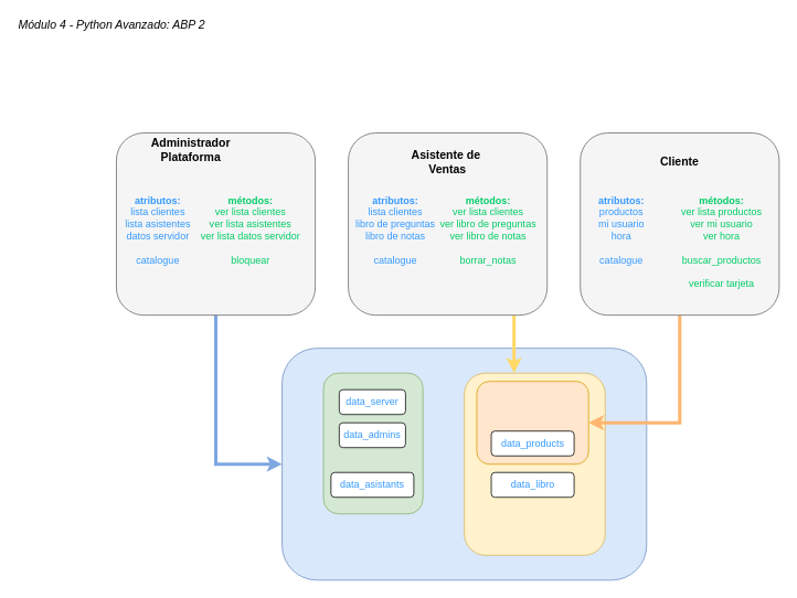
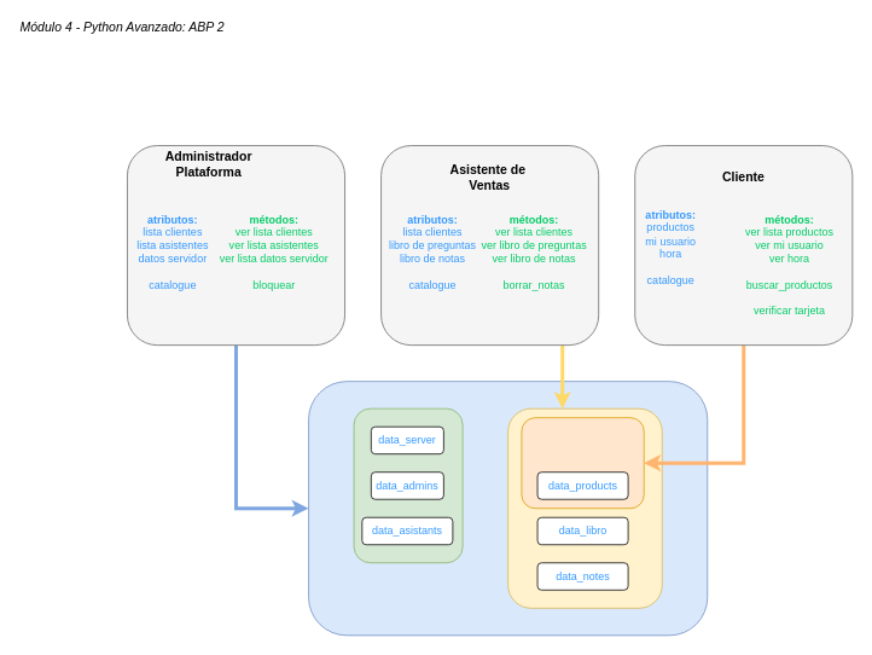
  <mxCell id="0" />
  <mxCell id="1" parent="0" />
  <mxCell id="2" value="&lt;div style=&quot;color: rgb(51 , 153 , 255) ; text-align: left&quot;&gt;&lt;br&gt;&lt;/div&gt;" style="rounded=1;whiteSpace=wrap;html=1;fillColor=#dae8fc;strokeColor=#6c8ebf;" parent="1" vertex="1"><mxGeometry x="340" y="420" width="440" height="280" as="geometry" /></mxCell>
  <mxCell id="3" value="&lt;div style=&quot;color: rgb(51 , 153 , 255) ; text-align: left&quot;&gt;&lt;br&gt;&lt;/div&gt;" style="rounded=1;whiteSpace=wrap;html=1;fillColor=#fff2cc;strokeColor=#d6b656;" parent="1" vertex="1"><mxGeometry x="560" y="450" width="170" height="220" as="geometry" /></mxCell>
  <mxCell id="4" value="&lt;div style=&quot;color: rgb(51 , 153 , 255) ; text-align: left&quot;&gt;&lt;br&gt;&lt;/div&gt;" style="rounded=1;whiteSpace=wrap;html=1;fillColor=#ffe6cc;strokeColor=#d79b00;" parent="1" vertex="1"><mxGeometry x="575" y="460" width="135" height="100" as="geometry" /></mxCell>
  <mxCell id="5" value="&lt;div style=&quot;color: rgb(51 , 153 , 255) ; text-align: left&quot;&gt;&lt;br&gt;&lt;/div&gt;" style="rounded=1;whiteSpace=wrap;html=1;fillColor=#d5e8d4;strokeColor=#82b366;" parent="1" vertex="1"><mxGeometry x="390" y="450" width="120" height="170" as="geometry" /></mxCell>
  <mxCell id="6" style="edgeStyle=orthogonalEdgeStyle;rounded=0;orthogonalLoop=1;jettySize=auto;html=1;entryX=0;entryY=0.5;entryDx=0;entryDy=0;strokeColor=#7EA6E0;strokeWidth=4;" parent="1" source="7" target="2" edge="1"><mxGeometry relative="1" as="geometry" /></mxCell>
  <mxCell id="7" value="" style="rounded=1;whiteSpace=wrap;html=1;fillColor=#f5f5f5;strokeColor=#666666;fontColor=#333333;fontStyle=1;fontSize=14;" parent="1" vertex="1"><mxGeometry x="140" y="160" width="240" height="220" as="geometry" /></mxCell>
  <mxCell id="8" value="Administrador Plataforma" style="text;html=1;strokeColor=none;fillColor=none;align=center;verticalAlign=middle;whiteSpace=wrap;rounded=0;fontStyle=1;fontSize=14;" parent="1" vertex="1"><mxGeometry x="155" y="165" width="150" height="30" as="geometry" /></mxCell>
  <mxCell id="9" value="&lt;div style=&quot;text-align: center&quot;&gt;&lt;font face=&quot;helvetica&quot;&gt;&lt;b&gt;atributos:&lt;/b&gt;&lt;/font&gt;&lt;/div&gt;&lt;div style=&quot;text-align: center&quot;&gt;&lt;font face=&quot;helvetica&quot;&gt;lista clientes&lt;/font&gt;&lt;/div&gt;&lt;div style=&quot;text-align: center&quot;&gt;&lt;font face=&quot;helvetica&quot;&gt;lista asistentes&lt;/font&gt;&lt;/div&gt;&lt;div style=&quot;text-align: center&quot;&gt;&lt;font face=&quot;helvetica&quot;&gt;datos servidor&lt;/font&gt;&lt;/div&gt;&lt;div style=&quot;text-align: center&quot;&gt;&lt;font face=&quot;helvetica&quot;&gt;&lt;br&gt;&lt;/font&gt;&lt;/div&gt;&lt;div style=&quot;text-align: center&quot;&gt;&lt;font face=&quot;helvetica&quot;&gt;catalogue&lt;br&gt;&lt;/font&gt;&lt;/div&gt;" style="text;whiteSpace=wrap;html=1;fontColor=#3399FF;" parent="1" vertex="1"><mxGeometry x="149" y="228" width="90" height="112" as="geometry" /></mxCell>
  <mxCell id="10" value="&lt;div style=&quot;text-align: center&quot;&gt;&lt;font face=&quot;helvetica&quot;&gt;&lt;b&gt;métodos:&lt;/b&gt;&lt;/font&gt;&lt;/div&gt;&lt;div style=&quot;text-align: center&quot;&gt;&lt;font face=&quot;helvetica&quot;&gt;ver lista clientes&lt;/font&gt;&lt;/div&gt;&lt;div style=&quot;text-align: center&quot;&gt;&lt;font face=&quot;helvetica&quot;&gt;ver lista asistentes&lt;/font&gt;&lt;/div&gt;&lt;div style=&quot;text-align: center&quot;&gt;&lt;font face=&quot;helvetica&quot;&gt;ver lista datos servidor&lt;/font&gt;&lt;/div&gt;&lt;div style=&quot;text-align: center&quot;&gt;&lt;font face=&quot;helvetica&quot;&gt;&lt;br&gt;&lt;/font&gt;&lt;/div&gt;&lt;div style=&quot;text-align: center&quot;&gt;&lt;font face=&quot;helvetica&quot;&gt;bloquear&lt;br&gt;&lt;/font&gt;&lt;/div&gt;" style="text;whiteSpace=wrap;html=1;fontColor=#00CC66;" parent="1" vertex="1"><mxGeometry x="240" y="228" width="127" height="112" as="geometry" /></mxCell>
  <mxCell id="11" value="Módulo 4 - Python Avanzado: ABP 2" style="text;html=1;strokeColor=none;fillColor=none;align=left;verticalAlign=middle;whiteSpace=wrap;rounded=0;fontStyle=2;fontSize=14;" parent="1" vertex="1"><mxGeometry x="20" y="20" width="280" height="20" as="geometry" /></mxCell>
  <mxCell id="12" style="edgeStyle=orthogonalEdgeStyle;rounded=0;orthogonalLoop=1;jettySize=auto;html=1;strokeColor=#FFD966;strokeWidth=4;" parent="1" source="13" target="3" edge="1"><mxGeometry relative="1" as="geometry"><Array as="points"><mxPoint x="620" y="400" /><mxPoint x="620" y="400" /></Array></mxGeometry></mxCell>
  <mxCell id="13" value="" style="rounded=1;whiteSpace=wrap;html=1;fillColor=#f5f5f5;strokeColor=#666666;fontColor=#333333;fontStyle=1;fontSize=14;" parent="1" vertex="1"><mxGeometry x="420" y="160" width="240" height="220" as="geometry" /></mxCell>
  <mxCell id="14" value="Asistente de&amp;nbsp;&lt;br&gt;Ventas" style="text;html=1;strokeColor=none;fillColor=none;align=center;verticalAlign=middle;whiteSpace=wrap;rounded=0;fontStyle=1;fontSize=14;" parent="1" vertex="1"><mxGeometry x="465" y="180" width="150" height="30" as="geometry" /></mxCell>
  <mxCell id="15" value="&lt;div style=&quot;text-align: center&quot;&gt;&lt;font face=&quot;helvetica&quot;&gt;&lt;b&gt;atributos:&lt;/b&gt;&lt;/font&gt;&lt;/div&gt;&lt;div style=&quot;text-align: center&quot;&gt;&lt;font face=&quot;helvetica&quot;&gt;lista clientes&lt;/font&gt;&lt;/div&gt;&lt;div style=&quot;text-align: center&quot;&gt;&lt;font face=&quot;helvetica&quot;&gt;libro de preguntas&lt;/font&gt;&lt;/div&gt;&lt;div style=&quot;text-align: center&quot;&gt;&lt;font face=&quot;helvetica&quot;&gt;libro de notas&lt;/font&gt;&lt;/div&gt;&lt;div style=&quot;text-align: center&quot;&gt;&lt;font face=&quot;helvetica&quot;&gt;&lt;br&gt;&lt;/font&gt;&lt;/div&gt;&lt;div style=&quot;text-align: center&quot;&gt;&lt;font face=&quot;helvetica&quot;&gt;catalogue&lt;br&gt;&lt;/font&gt;&lt;/div&gt;" style="text;whiteSpace=wrap;html=1;fontColor=#3399FF;" parent="1" vertex="1"><mxGeometry x="427" y="228" width="110" height="112" as="geometry" /></mxCell>
  <mxCell id="16" value="&lt;div style=&quot;text-align: center&quot;&gt;&lt;font face=&quot;helvetica&quot;&gt;&lt;b&gt;métodos:&lt;/b&gt;&lt;/font&gt;&lt;/div&gt;&lt;div style=&quot;text-align: center&quot;&gt;&lt;font face=&quot;helvetica&quot;&gt;ver lista clientes&lt;/font&gt;&lt;/div&gt;&lt;div style=&quot;text-align: center&quot;&gt;&lt;font face=&quot;helvetica&quot;&gt;ver libro de preguntas&lt;/font&gt;&lt;/div&gt;&lt;div style=&quot;text-align: center&quot;&gt;&lt;font face=&quot;helvetica&quot;&gt;ver libro de notas&lt;/font&gt;&lt;/div&gt;&lt;div style=&quot;text-align: center&quot;&gt;&lt;font face=&quot;helvetica&quot;&gt;&lt;br&gt;&lt;/font&gt;&lt;/div&gt;&lt;div style=&quot;text-align: center&quot;&gt;&lt;font face=&quot;helvetica&quot;&gt;borrar_notas&lt;br&gt;&lt;/font&gt;&lt;/div&gt;" style="text;whiteSpace=wrap;html=1;fontColor=#00CC66;" parent="1" vertex="1"><mxGeometry x="529" y="228" width="127" height="112" as="geometry" /></mxCell>
  <mxCell id="17" style="edgeStyle=orthogonalEdgeStyle;rounded=0;orthogonalLoop=1;jettySize=auto;html=1;entryX=1;entryY=0.5;entryDx=0;entryDy=0;strokeColor=#FFB570;strokeWidth=4;" parent="1" source="18" target="4" edge="1"><mxGeometry relative="1" as="geometry" /></mxCell>
  <mxCell id="18" value="" style="rounded=1;whiteSpace=wrap;html=1;fillColor=#f5f5f5;strokeColor=#666666;fontColor=#333333;fontStyle=1;fontSize=14;" parent="1" vertex="1"><mxGeometry x="700" y="160" width="240" height="220" as="geometry" /></mxCell>
  <mxCell id="19" value="Cliente&lt;br&gt;" style="text;html=1;strokeColor=none;fillColor=none;align=center;verticalAlign=middle;whiteSpace=wrap;rounded=0;fontStyle=1;fontSize=14;" parent="1" vertex="1"><mxGeometry x="745" y="180" width="150" height="30" as="geometry" /></mxCell>
- <mxCell id="20" value="&lt;div style=&quot;text-align: center&quot;&gt;&lt;font face=&quot;helvetica&quot;&gt;&lt;b&gt;atributos:&lt;/b&gt;&lt;/font&gt;&lt;/div&gt;&lt;div style=&quot;text-align: center&quot;&gt;&lt;font face=&quot;helvetica&quot;&gt;productos&lt;/font&gt;&lt;/div&gt;&lt;div style=&quot;text-align: center&quot;&gt;&lt;font face=&quot;helvetica&quot;&gt;mi usuario&lt;/font&gt;&lt;/div&gt;&lt;div style=&quot;text-align: center&quot;&gt;&lt;font face=&quot;helvetica&quot;&gt;hora&lt;/font&gt;&lt;/div&gt;&lt;div style=&quot;text-align: center&quot;&gt;&lt;font face=&quot;helvetica&quot;&gt;&lt;br&gt;&lt;/font&gt;&lt;/div&gt;&lt;div style=&quot;text-align: center&quot;&gt;&lt;font face=&quot;helvetica&quot;&gt;catalogue&lt;br&gt;&lt;/font&gt;&lt;/div&gt;" style="text;whiteSpace=wrap;html=1;fontColor=#3399FF;" parent="1" vertex="1"><mxGeometry x="720" y="228" width="90" height="112" as="geometry" /></mxCell>
+ <mxCell id="20" value="&lt;div style=&quot;text-align: center&quot;&gt;&lt;font face=&quot;helvetica&quot;&gt;&lt;b&gt;atributos:&lt;/b&gt;&lt;/font&gt;&lt;/div&gt;&lt;div style=&quot;text-align: center&quot;&gt;&lt;font face=&quot;helvetica&quot;&gt;productos&lt;/font&gt;&lt;/div&gt;&lt;div style=&quot;text-align: center&quot;&gt;&lt;font face=&quot;helvetica&quot;&gt;mi usuario&lt;/font&gt;&lt;/div&gt;&lt;div style=&quot;text-align: center&quot;&gt;&lt;font face=&quot;helvetica&quot;&gt;hora&lt;/font&gt;&lt;/div&gt;&lt;div style=&quot;text-align: center&quot;&gt;&lt;font face=&quot;helvetica&quot;&gt;&lt;br&gt;&lt;/font&gt;&lt;/div&gt;&lt;div style=&quot;text-align: center&quot;&gt;&lt;font face=&quot;helvetica&quot;&gt;catalogue&lt;br&gt;&lt;/font&gt;&lt;/div&gt;" style="text;whiteSpace=wrap;html=1;fontColor=#3399FF;" parent="1" vertex="1"><mxGeometry x="710" y="223" width="90" height="112" as="geometry" /></mxCell>
  <mxCell id="21" value="&lt;div style=&quot;text-align: center&quot;&gt;&lt;font face=&quot;helvetica&quot;&gt;&lt;b&gt;métodos:&lt;/b&gt;&lt;/font&gt;&lt;/div&gt;&lt;div style=&quot;text-align: center&quot;&gt;&lt;font face=&quot;helvetica&quot;&gt;ver lista productos&lt;/font&gt;&lt;/div&gt;&lt;div style=&quot;text-align: center&quot;&gt;&lt;font face=&quot;helvetica&quot;&gt;ver mi usuario&lt;/font&gt;&lt;/div&gt;&lt;div style=&quot;text-align: center&quot;&gt;&lt;font face=&quot;helvetica&quot;&gt;ver hora&lt;/font&gt;&lt;/div&gt;&lt;div style=&quot;text-align: center&quot;&gt;&lt;font face=&quot;helvetica&quot;&gt;&lt;br&gt;&lt;/font&gt;&lt;/div&gt;&lt;div style=&quot;text-align: center&quot;&gt;&lt;font face=&quot;helvetica&quot;&gt;buscar_productos&lt;br&gt;&lt;/font&gt;&lt;/div&gt;&lt;div style=&quot;text-align: center&quot;&gt;&lt;font face=&quot;helvetica&quot;&gt;&lt;br&gt;&lt;/font&gt;&lt;/div&gt;&lt;div style=&quot;text-align: center&quot;&gt;&lt;font face=&quot;helvetica&quot;&gt;verificar tarjeta&lt;/font&gt;&lt;/div&gt;" style="text;whiteSpace=wrap;html=1;fontColor=#00CC66;" parent="1" vertex="1"><mxGeometry x="820" y="228" width="107" height="102" as="geometry" /></mxCell>
  <mxCell id="22" value="&lt;div style=&quot;text-align: left&quot;&gt;&lt;span&gt;&lt;font color=&quot;#3399ff&quot;&gt;data_products&lt;/font&gt;&lt;/span&gt;&lt;/div&gt;" style="rounded=1;whiteSpace=wrap;html=1;" parent="1" vertex="1"><mxGeometry x="592.5" y="520" width="100" height="30" as="geometry" /></mxCell>
  <mxCell id="23" value="&lt;div&gt;&lt;font color=&quot;#3399ff&quot; face=&quot;helvetica&quot;&gt;data_server&lt;/font&gt;&lt;/div&gt;" style="rounded=1;whiteSpace=wrap;html=1;" parent="1" vertex="1"><mxGeometry x="409" y="470" width="80" height="30" as="geometry" /></mxCell>
- <mxCell id="24" value="&lt;font color=&quot;#3399ff&quot; face=&quot;helvetica&quot;&gt;data_admins&lt;/font&gt;" style="rounded=1;whiteSpace=wrap;html=1;" parent="1" vertex="1"><mxGeometry x="409" y="510" width="80" height="30" as="geometry" /></mxCell>
+ <mxCell id="24" value="&lt;font color=&quot;#3399ff&quot; face=&quot;helvetica&quot;&gt;data_admins&lt;/font&gt;" style="rounded=1;whiteSpace=wrap;html=1;" parent="1" vertex="1"><mxGeometry x="409" y="520" width="80" height="30" as="geometry" /></mxCell>
  <mxCell id="25" value="&lt;font color=&quot;#3399ff&quot; face=&quot;helvetica&quot;&gt;data_asistants&lt;/font&gt;" style="rounded=1;whiteSpace=wrap;html=1;" parent="1" vertex="1"><mxGeometry x="399" y="570" width="100" height="30" as="geometry" /></mxCell>
  <mxCell id="26" value="&lt;div style=&quot;text-align: left&quot;&gt;&lt;font color=&quot;#3399ff&quot;&gt;data_libro&lt;/font&gt;&lt;br&gt;&lt;/div&gt;" style="rounded=1;whiteSpace=wrap;html=1;" parent="1" vertex="1"><mxGeometry x="592.5" y="570" width="100" height="30" as="geometry" /></mxCell>
+ <mxCell id="27" value="&lt;div style=&quot;text-align: left&quot;&gt;&lt;font color=&quot;#3399ff&quot;&gt;data_notes&lt;/font&gt;&lt;br&gt;&lt;/div&gt;" style="rounded=1;whiteSpace=wrap;html=1;" parent="1" vertex="1"><mxGeometry x="592.5" y="620" width="100" height="30" as="geometry" /></mxCell>
